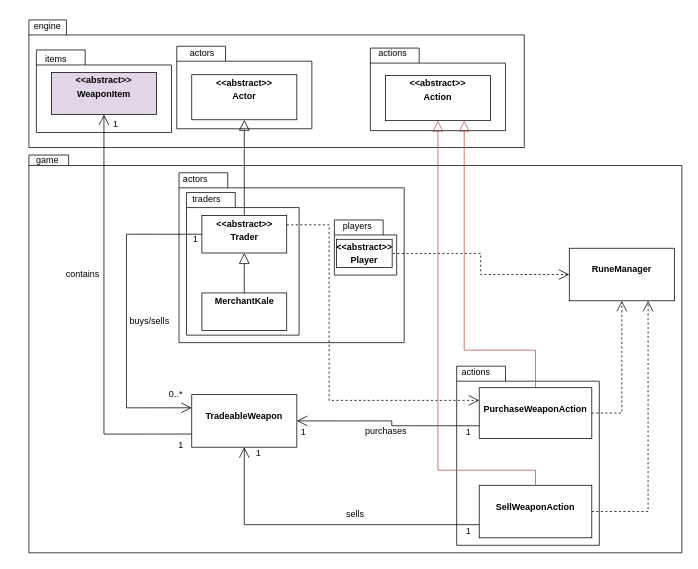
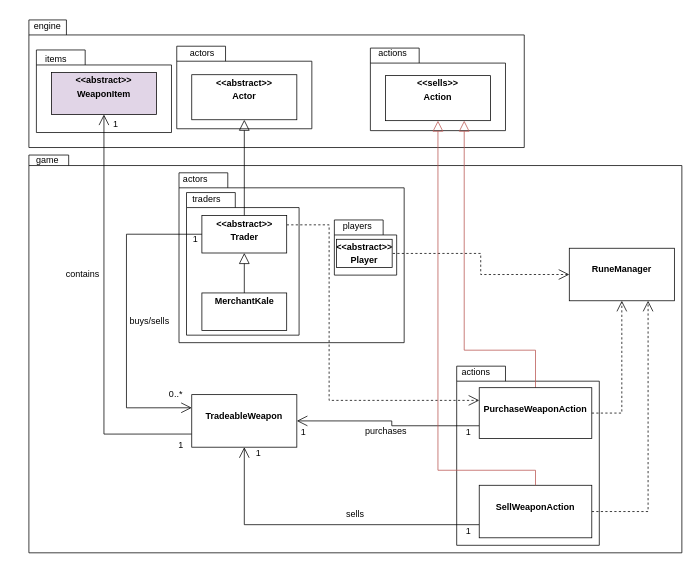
  <mxCell id="0" />
  <mxCell id="1" parent="0" />
  <mxCell id="2" value="" style="shape=folder;fontStyle=1;spacingTop=10;tabWidth=40;tabHeight=14;tabPosition=left;html=1;whiteSpace=wrap;movable=1;resizable=1;rotatable=1;deletable=1;editable=1;locked=0;connectable=1;" parent="1" vertex="1"><mxGeometry x="38" y="206" width="870" height="530" as="geometry" /></mxCell>
  <mxCell id="3" value="" style="shape=folder;fontStyle=1;spacingTop=10;tabWidth=65;tabHeight=20;tabPosition=left;html=1;whiteSpace=wrap;" vertex="1" parent="1"><mxGeometry x="238" y="229.68" width="300" height="226.32" as="geometry" /></mxCell>
  <mxCell id="4" value="" style="shape=folder;fontStyle=1;spacingTop=10;tabWidth=65;tabHeight=20;tabPosition=left;html=1;whiteSpace=wrap;" vertex="1" parent="1"><mxGeometry x="445" y="292.5" width="83" height="73.5" as="geometry" /></mxCell>
  <mxCell id="5" value="players" style="text;html=1;strokeColor=none;fillColor=none;align=center;verticalAlign=middle;whiteSpace=wrap;rounded=0;" vertex="1" parent="1"><mxGeometry x="452" y="295" width="47.83" height="12.29" as="geometry" /></mxCell>
  <mxCell id="6" value="" style="shape=folder;fontStyle=1;spacingTop=10;tabWidth=65;tabHeight=20;tabPosition=left;html=1;whiteSpace=wrap;" vertex="1" parent="1"><mxGeometry x="608" y="487.31" width="190" height="238.69" as="geometry" /></mxCell>
  <mxCell id="7" value="actions" style="text;html=1;strokeColor=none;fillColor=none;align=center;verticalAlign=middle;whiteSpace=wrap;rounded=0;" vertex="1" parent="1"><mxGeometry x="610.17" y="489.04" width="47.83" height="12.29" as="geometry" /></mxCell>
  <mxCell id="8" value="actors" style="text;html=1;strokeColor=none;fillColor=none;align=center;verticalAlign=middle;whiteSpace=wrap;rounded=0;" vertex="1" parent="1"><mxGeometry x="236.09" y="233.27" width="47.83" height="12.29" as="geometry" /></mxCell>
  <mxCell id="9" value="" style="shape=folder;fontStyle=1;spacingTop=10;tabWidth=65;tabHeight=20;tabPosition=left;html=1;whiteSpace=wrap;" vertex="1" parent="1"><mxGeometry x="248" y="256" width="150" height="190" as="geometry" /></mxCell>
  <mxCell id="10" value="traders" style="text;html=1;strokeColor=none;fillColor=none;align=center;verticalAlign=middle;whiteSpace=wrap;rounded=0;" vertex="1" parent="1"><mxGeometry x="251" y="259" width="47.83" height="12.29" as="geometry" /></mxCell>
  <mxCell id="11" value="" style="shape=folder;fontStyle=1;spacingTop=10;tabWidth=50;tabHeight=20;tabPosition=left;html=1;whiteSpace=wrap;" parent="1" vertex="1"><mxGeometry x="38" y="26" width="660" height="170" as="geometry" /></mxCell>
  <mxCell id="12" value="" style="shape=folder;fontStyle=1;spacingTop=10;tabWidth=65;tabHeight=20;tabPosition=left;html=1;whiteSpace=wrap;" parent="1" vertex="1"><mxGeometry x="493" y="63.5" width="180" height="110" as="geometry" /></mxCell>
  <mxCell id="13" value="actions" style="text;html=1;strokeColor=none;fillColor=none;align=center;verticalAlign=middle;whiteSpace=wrap;rounded=0;" parent="1" vertex="1"><mxGeometry x="493" y="56" width="60" height="30" as="geometry" /></mxCell>
  <mxCell id="14" value="&lt;div&gt;game&lt;br&gt;&lt;/div&gt;" style="text;html=1;strokeColor=none;fillColor=none;align=center;verticalAlign=middle;whiteSpace=wrap;rounded=0;" parent="1" vertex="1"><mxGeometry x="20" y="180.157" width="86.341" height="65.4" as="geometry" /></mxCell>
  <mxCell id="15" value="" style="group" parent="1" vertex="1" connectable="0"><mxGeometry x="235" y="56" width="180" height="115" as="geometry" /></mxCell>
  <mxCell id="16" value="" style="shape=folder;fontStyle=1;spacingTop=10;tabWidth=65;tabHeight=20;tabPosition=left;html=1;whiteSpace=wrap;" parent="15" vertex="1"><mxGeometry y="5" width="180" height="110" as="geometry" /></mxCell>
  <mxCell id="17" value="actors" style="text;html=1;strokeColor=none;fillColor=none;align=center;verticalAlign=middle;whiteSpace=wrap;rounded=0;" parent="15" vertex="1"><mxGeometry x="4" width="60" height="30" as="geometry" /></mxCell>
  <mxCell id="18" value="&lt;p style=&quot;margin:0px;margin-top:4px;text-align:center;&quot;&gt;&lt;b&gt;&amp;lt;&amp;lt;abstract&amp;gt;&amp;gt;&lt;/b&gt;&lt;/p&gt;&lt;p style=&quot;margin:0px;margin-top:4px;text-align:center;&quot;&gt;&lt;b&gt;Actor&lt;/b&gt;&lt;/p&gt;" style="verticalAlign=top;align=left;overflow=fill;fontSize=12;fontFamily=Helvetica;html=1;whiteSpace=wrap;" parent="15" vertex="1"><mxGeometry x="20" y="43" width="140" height="60" as="geometry" /></mxCell>
  <mxCell id="19" value="`" style="shape=folder;fontStyle=1;spacingTop=10;tabWidth=65;tabHeight=20;tabPosition=left;html=1;whiteSpace=wrap;" parent="1" vertex="1"><mxGeometry x="48" y="66" width="180" height="110" as="geometry" /></mxCell>
  <mxCell id="20" value="items&lt;span style=&quot;white-space: pre;&quot;&gt; &lt;/span&gt;" style="text;html=1;strokeColor=none;fillColor=none;align=center;verticalAlign=middle;whiteSpace=wrap;rounded=0;" parent="1" vertex="1"><mxGeometry x="46.34" y="56" width="60" height="44.211" as="geometry" /></mxCell>
  <mxCell id="21" value="&lt;p style=&quot;margin:0px;margin-top:4px;text-align:center;&quot;&gt;&lt;b&gt;&amp;lt;&amp;lt;abstract&amp;gt;&amp;gt;&lt;/b&gt;&lt;/p&gt;&lt;p style=&quot;margin:0px;margin-top:4px;text-align:center;&quot;&gt;&lt;b&gt;WeaponItem&lt;/b&gt;&lt;/p&gt;" style="verticalAlign=top;align=left;overflow=fill;fontSize=12;fontFamily=Helvetica;html=1;whiteSpace=wrap;fillColor=#e1d5e7;" parent="1" vertex="1"><mxGeometry x="68" y="96" width="140" height="56" as="geometry" /></mxCell>
- <mxCell id="22" value="&lt;p style=&quot;margin:0px;margin-top:4px;text-align:center;&quot;&gt;&lt;b style=&quot;background-color: initial;&quot;&gt;&amp;lt;&amp;lt;abstract&amp;gt;&amp;gt;&lt;/b&gt;&lt;br&gt;&lt;/p&gt;&lt;p style=&quot;margin:0px;margin-top:4px;text-align:center;&quot;&gt;&lt;b&gt;Action&lt;/b&gt;&lt;/p&gt;" style="verticalAlign=top;align=left;overflow=fill;fontSize=12;fontFamily=Helvetica;html=1;whiteSpace=wrap;" parent="1" vertex="1"><mxGeometry x="513" y="100.21" width="140" height="60" as="geometry" /></mxCell>
+ <mxCell id="22" value="&lt;p style=&quot;margin:0px;margin-top:4px;text-align:center;&quot;&gt;&lt;b style=&quot;background-color: initial;&quot;&gt;&amp;lt;&amp;lt;sells&amp;gt;&amp;gt;&lt;/b&gt;&lt;br&gt;&lt;/p&gt;&lt;p style=&quot;margin:0px;margin-top:4px;text-align:center;&quot;&gt;&lt;b&gt;Action&lt;/b&gt;&lt;/p&gt;" style="verticalAlign=top;align=left;overflow=fill;fontSize=12;fontFamily=Helvetica;html=1;whiteSpace=wrap;" parent="1" vertex="1"><mxGeometry x="513" y="100.21" width="140" height="60" as="geometry" /></mxCell>
  <mxCell id="23" value="&lt;div&gt;engine&lt;/div&gt;" style="text;html=1;strokeColor=none;fillColor=none;align=center;verticalAlign=middle;whiteSpace=wrap;rounded=0;" parent="1" vertex="1"><mxGeometry x="33.17" y="20" width="60" height="30.222" as="geometry" /></mxCell>
  <mxCell id="24" style="edgeStyle=orthogonalEdgeStyle;rounded=0;orthogonalLoop=1;jettySize=auto;html=1;exitX=1;exitY=0.25;exitDx=0;exitDy=0;entryX=0;entryY=0.25;entryDx=0;entryDy=0;dashed=1;endArrow=open;endFill=0;endSize=12;" edge="1" parent="1" source="25" target="37"><mxGeometry relative="1" as="geometry"><Array as="points"><mxPoint x="438" y="299" /><mxPoint x="438" y="533" /></Array></mxGeometry></mxCell>
  <mxCell id="25" value="&lt;p style=&quot;margin:0px;margin-top:4px;text-align:center;&quot;&gt;&lt;b&gt;&amp;lt;&amp;lt;abstract&amp;gt;&amp;gt;&lt;/b&gt;&lt;br&gt;&lt;/p&gt;&lt;p style=&quot;margin:0px;margin-top:4px;text-align:center;&quot;&gt;&lt;b&gt;Trader&lt;/b&gt;&lt;/p&gt;" style="verticalAlign=top;align=left;overflow=fill;fontSize=12;fontFamily=Helvetica;html=1;whiteSpace=wrap;" parent="1" vertex="1"><mxGeometry x="268.5" y="286.53" width="113" height="50" as="geometry" /></mxCell>
  <mxCell id="26" value="&lt;p style=&quot;margin:0px;margin-top:4px;text-align:center;&quot;&gt;&lt;b&gt;MerchantKale&lt;/b&gt;&lt;br&gt;&lt;/p&gt;" style="verticalAlign=top;align=left;overflow=fill;fontSize=12;fontFamily=Helvetica;html=1;whiteSpace=wrap;" parent="1" vertex="1"><mxGeometry x="268.5" y="389.76" width="113" height="50" as="geometry" /></mxCell>
  <mxCell id="27" value="" style="endArrow=block;endSize=12;endFill=0;html=1;rounded=0;exitX=0.5;exitY=0;exitDx=0;exitDy=0;entryX=0.5;entryY=1;entryDx=0;entryDy=0;" parent="1" source="26" target="25" edge="1"><mxGeometry width="160" relative="1" as="geometry"><mxPoint x="335" y="245" as="sourcePoint" /><mxPoint x="335" y="169" as="targetPoint" /></mxGeometry></mxCell>
  <mxCell id="28" value="" style="endArrow=block;endSize=12;endFill=0;html=1;rounded=0;exitX=0.5;exitY=0;exitDx=0;exitDy=0;entryX=0.5;entryY=1;entryDx=0;entryDy=0;" parent="1" source="25" target="18" edge="1"><mxGeometry width="160" relative="1" as="geometry"><mxPoint x="389" y="410.5" as="sourcePoint" /><mxPoint x="389" y="335" as="targetPoint" /></mxGeometry></mxCell>
  <mxCell id="29" value="&lt;p style=&quot;margin:0px;margin-top:4px;text-align:center;&quot;&gt;&lt;b&gt;&amp;lt;&amp;lt;abstract&amp;gt;&amp;gt;&lt;br&gt;&lt;/b&gt;&lt;/p&gt;&lt;p style=&quot;margin:0px;margin-top:4px;text-align:center;&quot;&gt;&lt;b&gt;Player&lt;/b&gt;&lt;/p&gt;" style="verticalAlign=top;align=left;overflow=fill;fontSize=12;fontFamily=Helvetica;html=1;whiteSpace=wrap;" parent="1" vertex="1"><mxGeometry x="448" y="318.25" width="74" height="37.75" as="geometry" /></mxCell>
  <mxCell id="30" value="&lt;p style=&quot;margin:0px;margin-top:4px;text-align:center;&quot;&gt;&lt;b&gt;&lt;br&gt;&lt;/b&gt;&lt;/p&gt;&lt;p style=&quot;margin:0px;margin-top:4px;text-align:center;&quot;&gt;&lt;b&gt;RuneManager&lt;/b&gt;&lt;br&gt;&lt;/p&gt;" style="verticalAlign=top;align=left;overflow=fill;fontSize=12;fontFamily=Helvetica;html=1;whiteSpace=wrap;" parent="1" vertex="1"><mxGeometry x="758" y="330.19" width="140" height="70" as="geometry" /></mxCell>
  <mxCell id="31" value="" style="endArrow=none;endSize=12;endFill=0;html=1;rounded=0;exitX=0;exitY=0.5;exitDx=0;exitDy=0;entryX=1;entryY=0.5;entryDx=0;entryDy=0;startArrow=open;startFill=0;startSize=12;edgeStyle=orthogonalEdgeStyle;dashed=1;" parent="1" source="30" target="29" edge="1"><mxGeometry width="160" relative="1" as="geometry"><mxPoint x="748" y="441" as="sourcePoint" /><mxPoint x="958" y="436" as="targetPoint" /></mxGeometry></mxCell>
  <mxCell id="32" style="edgeStyle=orthogonalEdgeStyle;rounded=0;orthogonalLoop=1;jettySize=auto;html=1;exitX=1;exitY=0.5;exitDx=0;exitDy=0;endArrow=open;endFill=0;endSize=12;dashed=1;entryX=0.75;entryY=1;entryDx=0;entryDy=0;" parent="1" source="34" edge="1" target="30"><mxGeometry relative="1" as="geometry"><mxPoint x="748" y="456" as="targetPoint" /><Array as="points"><mxPoint x="863" y="681" /></Array></mxGeometry></mxCell>
  <mxCell id="33" style="edgeStyle=orthogonalEdgeStyle;rounded=0;orthogonalLoop=1;jettySize=auto;html=1;entryX=0.5;entryY=1;entryDx=0;entryDy=0;exitX=0;exitY=0.75;exitDx=0;exitDy=0;endSize=12;endArrow=open;endFill=0;" parent="1" source="34" target="44" edge="1"><mxGeometry relative="1" as="geometry" /></mxCell>
  <mxCell id="34" value="&lt;p style=&quot;margin:0px;margin-top:4px;text-align:center;&quot;&gt;&lt;b&gt;&lt;br&gt;&lt;/b&gt;&lt;/p&gt;&lt;p style=&quot;margin:0px;margin-top:4px;text-align:center;&quot;&gt;&lt;b&gt;SellWeaponAction&lt;/b&gt;&lt;br&gt;&lt;/p&gt;" style="verticalAlign=top;align=left;overflow=fill;fontSize=12;fontFamily=Helvetica;html=1;whiteSpace=wrap;" parent="1" vertex="1"><mxGeometry x="638" y="646" width="150" height="70" as="geometry" /></mxCell>
  <mxCell id="35" style="rounded=0;orthogonalLoop=1;jettySize=auto;html=1;entryX=0.75;entryY=1;entryDx=0;entryDy=0;endSize=12;endArrow=block;endFill=0;fillColor=#f8cecc;strokeColor=#b85450;exitX=0.5;exitY=0;exitDx=0;exitDy=0;edgeStyle=orthogonalEdgeStyle;" parent="1" source="37" target="22" edge="1"><mxGeometry relative="1" as="geometry"><Array as="points"><mxPoint x="713" y="466" /><mxPoint x="618" y="466" /></Array><mxPoint x="618" y="596" as="sourcePoint" /></mxGeometry></mxCell>
  <mxCell id="36" style="edgeStyle=orthogonalEdgeStyle;rounded=0;orthogonalLoop=1;jettySize=auto;html=1;exitX=0;exitY=0.75;exitDx=0;exitDy=0;entryX=1;entryY=0.5;entryDx=0;entryDy=0;endArrow=open;endFill=0;endSize=12;" edge="1" parent="1" source="37" target="44"><mxGeometry relative="1" as="geometry" /></mxCell>
  <mxCell id="37" value="&lt;p style=&quot;margin:0px;margin-top:4px;text-align:center;&quot;&gt;&lt;b&gt;&lt;br&gt;&lt;/b&gt;&lt;/p&gt;&lt;p style=&quot;margin:0px;margin-top:4px;text-align:center;&quot;&gt;&lt;b&gt;PurchaseWeaponAction&lt;/b&gt;&lt;br&gt;&lt;/p&gt;" style="verticalAlign=top;align=left;overflow=fill;fontSize=12;fontFamily=Helvetica;html=1;whiteSpace=wrap;" parent="1" vertex="1"><mxGeometry x="638" y="516" width="150" height="67.63" as="geometry" /></mxCell>
  <mxCell id="38" style="edgeStyle=orthogonalEdgeStyle;rounded=0;orthogonalLoop=1;jettySize=auto;html=1;exitX=0;exitY=0.5;exitDx=0;exitDy=0;entryX=0;entryY=0.25;entryDx=0;entryDy=0;endSize=12;endArrow=open;endFill=0;" parent="1" source="25" target="44" edge="1"><mxGeometry relative="1" as="geometry"><Array as="points"><mxPoint x="168" y="312" /><mxPoint x="168" y="543" /></Array></mxGeometry></mxCell>
  <mxCell id="39" value="1" style="text;html=1;strokeColor=none;fillColor=none;align=center;verticalAlign=middle;whiteSpace=wrap;rounded=0;" parent="1" vertex="1"><mxGeometry x="254" y="309.66" width="12" height="17.87" as="geometry" /></mxCell>
  <mxCell id="40" value="buys/sells" style="text;html=1;strokeColor=none;fillColor=none;align=center;verticalAlign=middle;whiteSpace=wrap;rounded=0;" parent="1" vertex="1"><mxGeometry x="178" y="417.63" width="42" height="18.37" as="geometry" /></mxCell>
  <mxCell id="41" value="1" style="text;html=1;strokeColor=none;fillColor=none;align=center;verticalAlign=middle;whiteSpace=wrap;rounded=0;" parent="1" vertex="1"><mxGeometry x="398" y="565.76" width="12" height="17.87" as="geometry" /></mxCell>
  <mxCell id="42" value="purchases" style="text;html=1;strokeColor=none;fillColor=none;align=center;verticalAlign=middle;whiteSpace=wrap;rounded=0;" parent="1" vertex="1"><mxGeometry x="493" y="565.26" width="42" height="18.37" as="geometry" /></mxCell>
  <mxCell id="43" style="edgeStyle=orthogonalEdgeStyle;rounded=0;orthogonalLoop=1;jettySize=auto;html=1;exitX=0;exitY=0.75;exitDx=0;exitDy=0;entryX=0.5;entryY=1;entryDx=0;entryDy=0;endSize=12;endArrow=open;endFill=0;" edge="1" parent="1" source="44" target="21"><mxGeometry relative="1" as="geometry" /></mxCell>
  <mxCell id="44" value="&lt;p style=&quot;margin:0px;margin-top:4px;text-align:center;&quot;&gt;&lt;b&gt;&lt;br&gt;&lt;/b&gt;&lt;/p&gt;&lt;p style=&quot;margin:0px;margin-top:4px;text-align:center;&quot;&gt;&lt;b&gt;TradeableWeapon&lt;/b&gt;&lt;/p&gt;" style="verticalAlign=top;align=left;overflow=fill;fontSize=12;fontFamily=Helvetica;html=1;whiteSpace=wrap;" parent="1" vertex="1"><mxGeometry x="255" y="525.26" width="140" height="70" as="geometry" /></mxCell>
  <mxCell id="45" value="0..*" style="text;html=1;strokeColor=none;fillColor=none;align=center;verticalAlign=middle;whiteSpace=wrap;rounded=0;" parent="1" vertex="1"><mxGeometry x="228" y="516" width="12" height="17.87" as="geometry" /></mxCell>
  <mxCell id="46" value="1" style="text;html=1;strokeColor=none;fillColor=none;align=center;verticalAlign=middle;whiteSpace=wrap;rounded=0;" parent="1" vertex="1"><mxGeometry x="618" y="565.76" width="12" height="17.87" as="geometry" /></mxCell>
  <mxCell id="47" value="1" style="text;html=1;strokeColor=none;fillColor=none;align=center;verticalAlign=middle;whiteSpace=wrap;rounded=0;" parent="1" vertex="1"><mxGeometry x="338" y="595.26" width="12" height="17.87" as="geometry" /></mxCell>
  <mxCell id="48" value="1" style="text;html=1;strokeColor=none;fillColor=none;align=center;verticalAlign=middle;whiteSpace=wrap;rounded=0;" vertex="1" parent="1"><mxGeometry x="235" y="583.63" width="12" height="17.87" as="geometry" /></mxCell>
  <mxCell id="49" value="1" style="text;html=1;strokeColor=none;fillColor=none;align=center;verticalAlign=middle;whiteSpace=wrap;rounded=0;" vertex="1" parent="1"><mxGeometry x="148" y="155.63" width="12" height="17.87" as="geometry" /></mxCell>
  <mxCell id="50" value="contains" style="text;html=1;strokeColor=none;fillColor=none;align=center;verticalAlign=middle;whiteSpace=wrap;rounded=0;" vertex="1" parent="1"><mxGeometry x="89" y="356" width="42" height="18.37" as="geometry" /></mxCell>
  <mxCell id="51" style="edgeStyle=orthogonalEdgeStyle;rounded=0;orthogonalLoop=1;jettySize=auto;html=1;exitX=1;exitY=0.5;exitDx=0;exitDy=0;endArrow=open;endFill=0;endSize=12;dashed=1;entryX=0.5;entryY=1;entryDx=0;entryDy=0;" edge="1" parent="1" source="37" target="30"><mxGeometry relative="1" as="geometry"><mxPoint x="855" y="422" as="targetPoint" /><mxPoint x="798" y="691" as="sourcePoint" /><Array as="points"><mxPoint x="828" y="550" /></Array></mxGeometry></mxCell>
  <mxCell id="52" style="edgeStyle=orthogonalEdgeStyle;rounded=0;orthogonalLoop=1;jettySize=auto;html=1;endArrow=block;endFill=0;fillColor=#f8cecc;strokeColor=#b85450;entryX=0.5;entryY=1;entryDx=0;entryDy=0;endSize=12;exitX=0.5;exitY=0;exitDx=0;exitDy=0;" parent="1" source="34" edge="1" target="22"><mxGeometry relative="1" as="geometry"><mxPoint x="583" y="486" as="targetPoint" /><mxPoint x="658" y="684" as="sourcePoint" /><Array as="points"><mxPoint x="713" y="626" /><mxPoint x="583" y="626" /></Array></mxGeometry></mxCell>
  <mxCell id="53" value="sells" style="text;html=1;strokeColor=none;fillColor=none;align=center;verticalAlign=middle;whiteSpace=wrap;rounded=0;" vertex="1" parent="1"><mxGeometry x="452" y="676" width="42" height="18.37" as="geometry" /></mxCell>
  <mxCell id="54" value="1" style="text;html=1;strokeColor=none;fillColor=none;align=center;verticalAlign=middle;whiteSpace=wrap;rounded=0;" vertex="1" parent="1"><mxGeometry x="618" y="698.13" width="12" height="17.87" as="geometry" /></mxCell>
